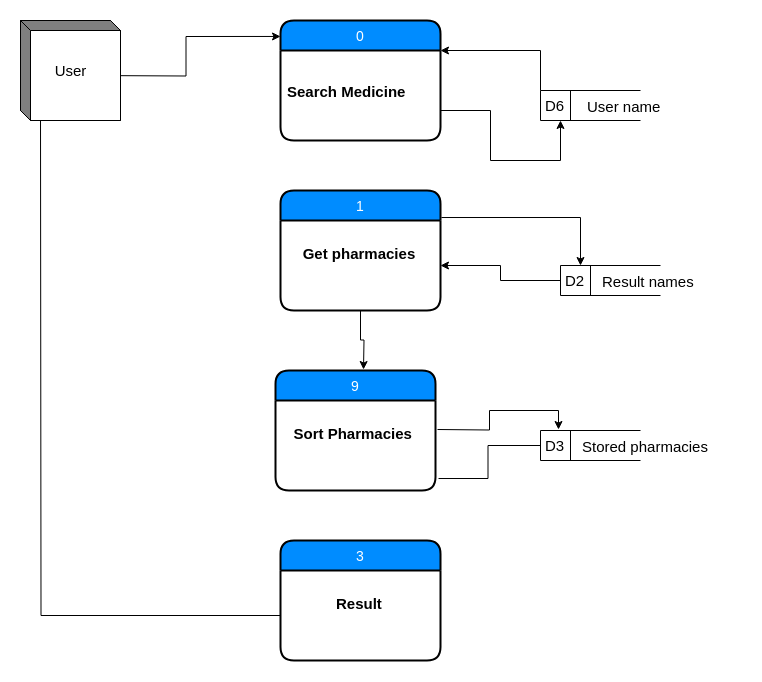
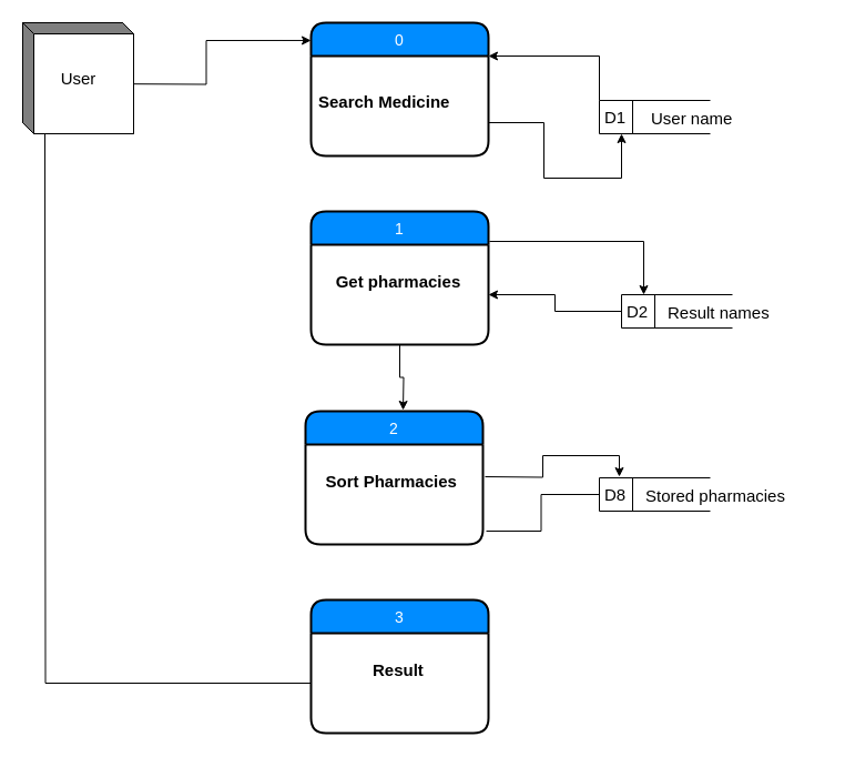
  <mxCell id="0" />
  <mxCell id="1" parent="0" />
  <mxCell id="2" value="1" style="swimlane;childLayout=stackLayout;horizontal=1;startSize=30;horizontalStack=0;fillColor=#008cff;fontColor=#FFFFFF;rounded=1;fontSize=14;fontStyle=0;strokeWidth=2;resizeParent=0;resizeLast=1;shadow=0;dashed=0;align=center;" vertex="1" parent="1"><mxGeometry x="280" y="190" width="160" height="120" as="geometry" /></mxCell>
  <mxCell id="3" value="&#10;    Get pharmacies" style="align=left;strokeColor=none;fillColor=none;spacingLeft=4;fontSize=15;verticalAlign=top;resizable=0;rotatable=0;part=1;fontStyle=1" vertex="1" parent="2"><mxGeometry y="30" width="160" height="90" as="geometry" /></mxCell>
  <mxCell id="4" value="3" style="swimlane;childLayout=stackLayout;horizontal=1;startSize=30;horizontalStack=0;fillColor=#008cff;fontColor=#FFFFFF;rounded=1;fontSize=14;fontStyle=0;strokeWidth=2;resizeParent=0;resizeLast=1;shadow=0;dashed=0;align=center;" vertex="1" parent="1"><mxGeometry x="280" y="540" width="160" height="120" as="geometry" /></mxCell>
  <mxCell id="5" value="&#10;            Result" style="align=left;strokeColor=none;fillColor=none;spacingLeft=4;fontSize=15;verticalAlign=top;resizable=0;rotatable=0;part=1;fontStyle=1" vertex="1" parent="4"><mxGeometry y="30" width="160" height="90" as="geometry" /></mxCell>
  <mxCell id="6" style="edgeStyle=orthogonalEdgeStyle;rounded=0;orthogonalLoop=1;jettySize=auto;html=1;fontSize=15;exitX=1;exitY=0.75;exitDx=0;exitDy=0;entryX=0.2;entryY=1;entryDx=0;entryDy=0;entryPerimeter=0;" edge="1" parent="1" source="7" target="16"><mxGeometry relative="1" as="geometry"><mxPoint x="450" y="90" as="sourcePoint" /><mxPoint x="530" y="120" as="targetPoint" /></mxGeometry></mxCell>
  <mxCell id="7" value="0" style="swimlane;childLayout=stackLayout;horizontal=1;startSize=30;horizontalStack=0;fillColor=#008cff;fontColor=#FFFFFF;rounded=1;fontSize=14;fontStyle=0;strokeWidth=2;resizeParent=0;resizeLast=1;shadow=0;dashed=0;align=center;" vertex="1" parent="1"><mxGeometry x="280" y="20" width="160" height="120" as="geometry" /></mxCell>
- <mxCell id="8" value="9" style="swimlane;childLayout=stackLayout;horizontal=1;startSize=30;horizontalStack=0;fillColor=#008cff;fontColor=#FFFFFF;rounded=1;fontSize=14;fontStyle=0;strokeWidth=2;resizeParent=0;resizeLast=1;shadow=0;dashed=0;align=center;" vertex="1" parent="1"><mxGeometry x="275" y="370" width="160" height="120" as="geometry" /></mxCell>
+ <mxCell id="8" value="2" style="swimlane;childLayout=stackLayout;horizontal=1;startSize=30;horizontalStack=0;fillColor=#008cff;fontColor=#FFFFFF;rounded=1;fontSize=14;fontStyle=0;strokeWidth=2;resizeParent=0;resizeLast=1;shadow=0;dashed=0;align=center;" vertex="1" parent="1"><mxGeometry x="275" y="370" width="160" height="120" as="geometry" /></mxCell>
  <mxCell id="9" value="&#10;   Sort Pharmacies" style="align=left;strokeColor=none;fillColor=none;spacingLeft=4;fontSize=15;verticalAlign=top;resizable=0;rotatable=0;part=1;fontStyle=1" vertex="1" parent="8"><mxGeometry y="30" width="160" height="90" as="geometry" /></mxCell>
  <mxCell id="10" style="edgeStyle=orthogonalEdgeStyle;rounded=0;orthogonalLoop=1;jettySize=auto;html=1;entryX=0;entryY=0.133;entryDx=0;entryDy=0;entryPerimeter=0;" edge="1" parent="1" target="7"><mxGeometry relative="1" as="geometry"><mxPoint x="90" y="75" as="sourcePoint" /></mxGeometry></mxCell>
  <mxCell id="11" value="&lt;font style=&quot;font-size: 15px&quot;&gt;&lt;b&gt;Search Medicine&lt;/b&gt;&lt;/font&gt;" style="text;html=1;resizable=0;points=[];autosize=1;align=left;verticalAlign=top;spacingTop=-4;" vertex="1" parent="1"><mxGeometry x="285" y="80" width="130" height="20" as="geometry" /></mxCell>
  <mxCell id="12" style="edgeStyle=orthogonalEdgeStyle;rounded=0;orthogonalLoop=1;jettySize=auto;html=1;fontSize=15;entryX=0.5;entryY=1;entryDx=0;entryDy=0;" edge="1" parent="1" source="5"><mxGeometry relative="1" as="geometry"><mxPoint x="40" y="100" as="targetPoint" /></mxGeometry></mxCell>
  <mxCell id="13" style="edgeStyle=orthogonalEdgeStyle;rounded=0;orthogonalLoop=1;jettySize=auto;html=1;fontSize=15;" edge="1" parent="1" source="3"><mxGeometry relative="1" as="geometry"><mxPoint x="363" y="369" as="targetPoint" /></mxGeometry></mxCell>
  <mxCell id="14" value="User" style="html=1;dashed=0;whitespace=wrap;shape=mxgraph.dfd.externalEntity;fontSize=15;" vertex="1" parent="1"><mxGeometry x="20" y="20" width="100" height="100" as="geometry" /></mxCell>
  <mxCell id="15" style="edgeStyle=orthogonalEdgeStyle;rounded=0;orthogonalLoop=1;jettySize=auto;html=1;entryX=1;entryY=0.25;entryDx=0;entryDy=0;fontSize=15;exitX=0;exitY=0;exitDx=0;exitDy=0;" edge="1" parent="1" source="16" target="7"><mxGeometry relative="1" as="geometry"><mxPoint x="530" y="90" as="sourcePoint" /></mxGeometry></mxCell>
- <mxCell id="16" value="D6" style="html=1;dashed=0;whitespace=wrap;shape=mxgraph.dfd.dataStoreID;align=left;spacingLeft=3;points=[[0,0],[0.5,0],[1,0],[0,0.5],[1,0.5],[0,1],[0.5,1],[1,1]];fontSize=15;" vertex="1" parent="1"><mxGeometry x="540" y="90" width="100" height="30" as="geometry" /></mxCell>
+ <mxCell id="16" value="D1" style="html=1;dashed=0;whitespace=wrap;shape=mxgraph.dfd.dataStoreID;align=left;spacingLeft=3;points=[[0,0],[0.5,0],[1,0],[0,0.5],[1,0.5],[0,1],[0.5,1],[1,1]];fontSize=15;" vertex="1" parent="1"><mxGeometry x="540" y="90" width="100" height="30" as="geometry" /></mxCell>
  <mxCell id="17" style="edgeStyle=orthogonalEdgeStyle;rounded=0;orthogonalLoop=1;jettySize=auto;html=1;fontSize=15;" edge="1" parent="1" source="18" target="3"><mxGeometry relative="1" as="geometry" /></mxCell>
  <mxCell id="18" value="D2" style="html=1;dashed=0;whitespace=wrap;shape=mxgraph.dfd.dataStoreID;align=left;spacingLeft=3;points=[[0,0],[0.5,0],[1,0],[0,0.5],[1,0.5],[0,1],[0.5,1],[1,1]];fontSize=15;" vertex="1" parent="1"><mxGeometry x="560" y="265" width="100" height="30" as="geometry" /></mxCell>
  <mxCell id="19" style="edgeStyle=orthogonalEdgeStyle;rounded=0;orthogonalLoop=1;jettySize=auto;html=1;entryX=1.019;entryY=0.867;entryDx=0;entryDy=0;entryPerimeter=0;fontSize=15;endArrow=none;" edge="1" parent="1" source="20" target="9"><mxGeometry relative="1" as="geometry" /></mxCell>
- <mxCell id="20" value="D3" style="html=1;dashed=0;whitespace=wrap;shape=mxgraph.dfd.dataStoreID;align=left;spacingLeft=3;points=[[0,0],[0.5,0],[1,0],[0,0.5],[1,0.5],[0,1],[0.5,1],[1,1]];fontSize=15;" vertex="1" parent="1"><mxGeometry x="540" y="430" width="100" height="30" as="geometry" /></mxCell>
+ <mxCell id="20" value="D8" style="html=1;dashed=0;whitespace=wrap;shape=mxgraph.dfd.dataStoreID;align=left;spacingLeft=3;points=[[0,0],[0.5,0],[1,0],[0,0.5],[1,0.5],[0,1],[0.5,1],[1,1]];fontSize=15;" vertex="1" parent="1"><mxGeometry x="540" y="430" width="100" height="30" as="geometry" /></mxCell>
  <mxCell id="21" value="User name" style="text;html=1;resizable=0;points=[];autosize=1;align=left;verticalAlign=top;spacingTop=-4;fontSize=15;" vertex="1" parent="1"><mxGeometry x="585" y="95" width="110" height="20" as="geometry" /></mxCell>
  <mxCell id="22" value="Result names" style="text;html=1;resizable=0;points=[];autosize=1;align=left;verticalAlign=top;spacingTop=-4;fontSize=15;" vertex="1" parent="1"><mxGeometry x="600" y="270" width="140" height="20" as="geometry" /></mxCell>
  <mxCell id="23" value="Stored pharmacies" style="text;html=1;resizable=0;points=[];autosize=1;align=left;verticalAlign=top;spacingTop=-4;fontSize=15;" vertex="1" parent="1"><mxGeometry x="580" y="435" width="140" height="20" as="geometry" /></mxCell>
  <mxCell id="24" style="edgeStyle=orthogonalEdgeStyle;rounded=0;orthogonalLoop=1;jettySize=auto;html=1;entryX=0.2;entryY=0;entryDx=0;entryDy=0;entryPerimeter=0;fontSize=15;exitX=1.006;exitY=-0.033;exitDx=0;exitDy=0;exitPerimeter=0;" edge="1" parent="1" source="3" target="18"><mxGeometry relative="1" as="geometry" /></mxCell>
  <mxCell id="25" style="edgeStyle=orthogonalEdgeStyle;rounded=0;orthogonalLoop=1;jettySize=auto;html=1;entryX=0.18;entryY=-0.033;entryDx=0;entryDy=0;entryPerimeter=0;fontSize=15;" edge="1" parent="1" target="20"><mxGeometry relative="1" as="geometry"><mxPoint x="437" y="429" as="sourcePoint" /></mxGeometry></mxCell>
